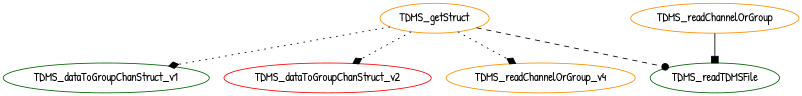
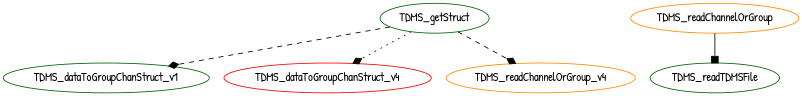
  digraph {
    fontname="Patrick Hand"
    node [color=darkorange fontname="Patrick Hand"]
    edge [arrowhead=diamond fontname="Patrick Hand" style=dashed]
    TDMS_dataToGroupChanStruct_v1 [color=darkgreen]
-   TDMS_getStruct
-   TDMS_dataToGroupChanStruct_v2 [color=red]
+   TDMS_getStruct [color=darkgreen]
+   TDMS_dataToGroupChanStruct_v2 [color=red label=TDMS_dataToGroupChanStruct_v4]
    n4 [label=TDMS_readChannelOrGroup_v4]
    TDMS_readTDMSFile [color=darkgreen]
    TDMS_readChannelOrGroup
-   TDMS_getStruct -> TDMS_dataToGroupChanStruct_v1 [style=dotted]
+   TDMS_getStruct -> TDMS_dataToGroupChanStruct_v1
    TDMS_getStruct -> TDMS_dataToGroupChanStruct_v2 [style=dotted]
-   TDMS_getStruct -> n4 [style=dotted]
-   TDMS_getStruct -> TDMS_readTDMSFile [arrowhead=dot]
+   TDMS_getStruct -> n4
    TDMS_readChannelOrGroup -> TDMS_readTDMSFile [arrowhead=box style=solid]
  }
